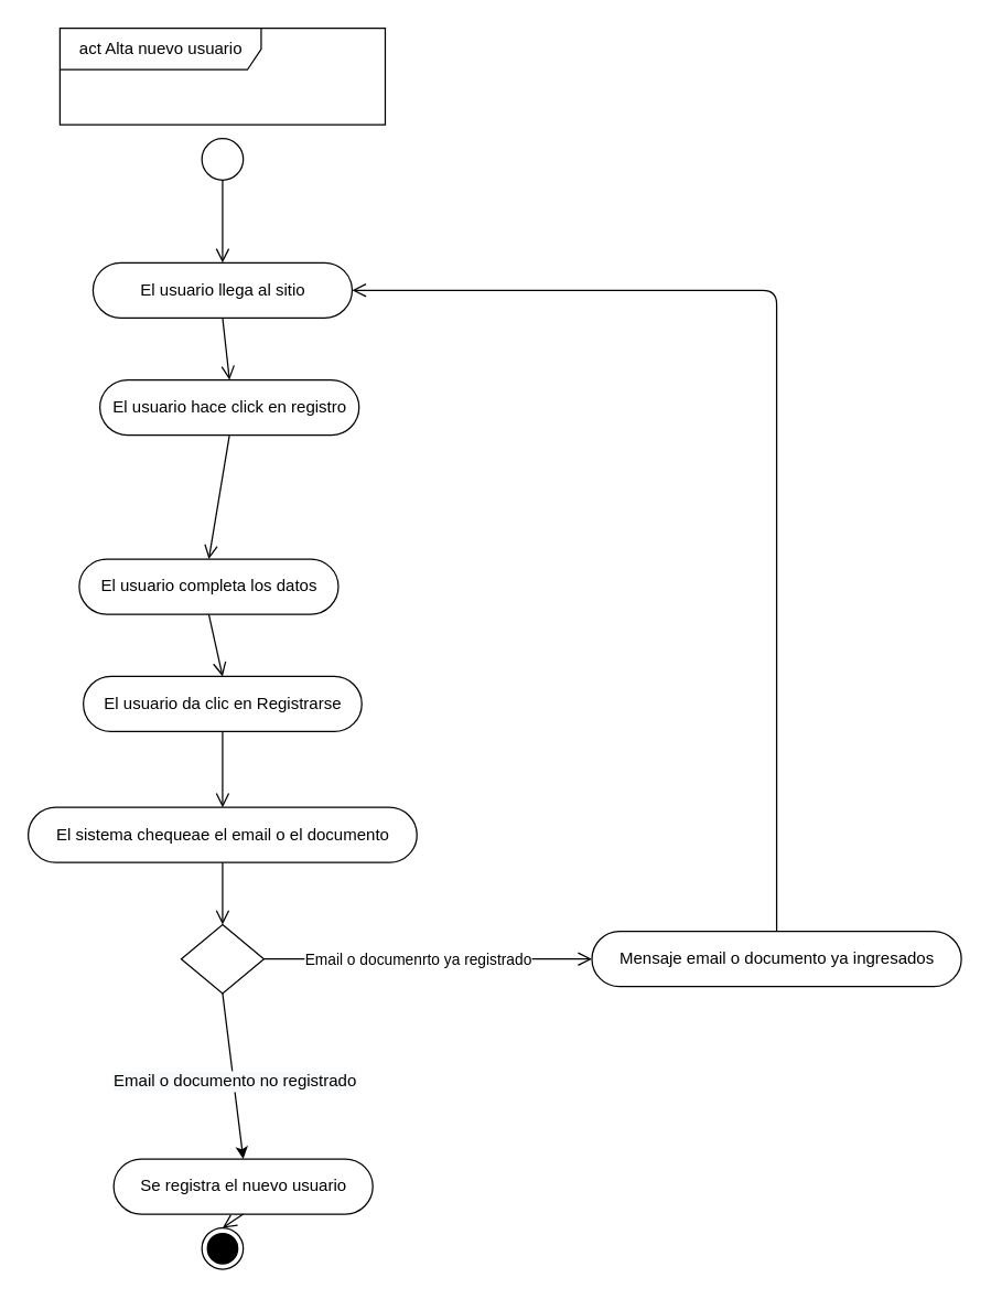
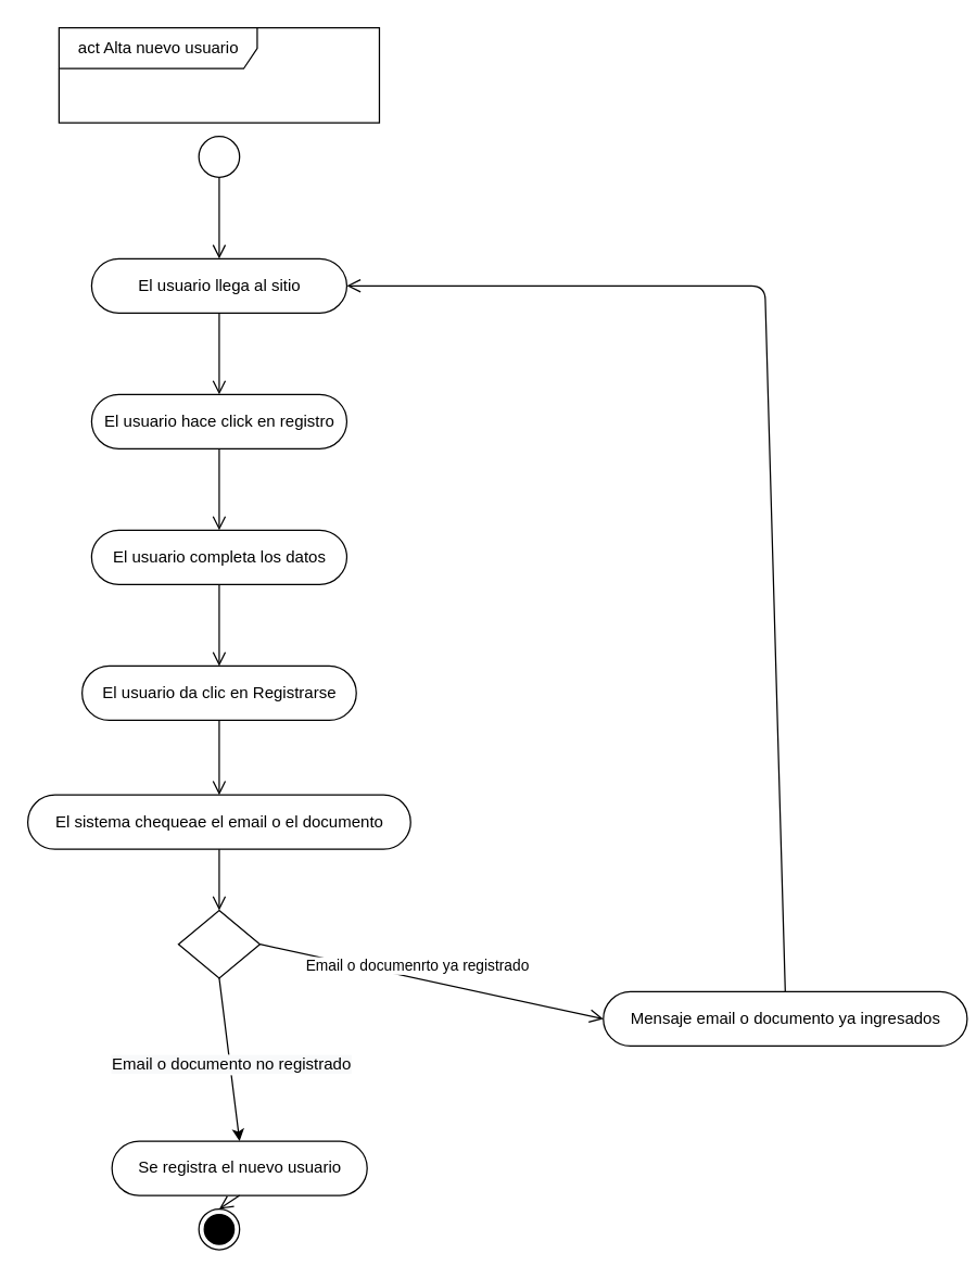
  <mxCell id="0" />
  <mxCell id="1" parent="0" />
  <mxCell id="2" value="" style="ellipse;fillColor=#ffffff;strokeColor=#000000;" vertex="1" parent="1"><mxGeometry x="146" y="100" width="30" height="30" as="geometry" /></mxCell>
  <mxCell id="3" value="act Alta nuevo usuario" style="shape=umlFrame;tabPosition=left;html=1;boundedLbl=1;labelInHeader=1;width=146;height=30;" vertex="1" parent="1"><mxGeometry x="43" y="20" width="236" height="70" as="geometry" /></mxCell>
- <mxCell id="4" value="El usuario hace click en registro" style="html=1;dashed=0;whitespace=wrap;shape=mxgraph.dfd.start" vertex="1" parent="1"><mxGeometry x="72" y="275" width="188" height="40" as="geometry" /></mxCell>
- <mxCell id="5" value="El usuario completa los datos" style="html=1;dashed=0;whitespace=wrap;shape=mxgraph.dfd.start" vertex="1" parent="1"><mxGeometry x="57" y="405" width="188" height="40" as="geometry" /></mxCell>
+ <mxCell id="4" value="El usuario hace click en registro" style="html=1;dashed=0;whitespace=wrap;shape=mxgraph.dfd.start" vertex="1" parent="1"><mxGeometry x="67" y="290" width="188" height="40" as="geometry" /></mxCell>
+ <mxCell id="5" value="El usuario completa los datos" style="html=1;dashed=0;whitespace=wrap;shape=mxgraph.dfd.start" vertex="1" parent="1"><mxGeometry x="67" y="390" width="188" height="40" as="geometry" /></mxCell>
  <mxCell id="6" value="El usuario da clic en Registrarse" style="html=1;dashed=0;whitespace=wrap;shape=mxgraph.dfd.start" vertex="1" parent="1"><mxGeometry x="60" y="490" width="202" height="40" as="geometry" /></mxCell>
  <mxCell id="7" value="El sistema chequeae el email o el documento" style="html=1;dashed=0;whitespace=wrap;shape=mxgraph.dfd.start" vertex="1" parent="1"><mxGeometry x="20" y="585" width="282" height="40" as="geometry" /></mxCell>
  <mxCell id="8" value="" style="shape=rhombus;html=1;dashed=0;whitespace=wrap;perimeter=rhombusPerimeter;" vertex="1" parent="1"><mxGeometry x="131" y="670" width="60" height="50" as="geometry" /></mxCell>
  <mxCell id="9" value="Se registra el nuevo usuario" style="html=1;dashed=0;whitespace=wrap;shape=mxgraph.dfd.start" vertex="1" parent="1"><mxGeometry x="82" y="840" width="188" height="40" as="geometry" /></mxCell>
  <mxCell id="10" value="" style="ellipse;html=1;shape=endState;fillColor=#000000;strokeColor=#000000;" vertex="1" parent="1"><mxGeometry x="146" y="890" width="30" height="30" as="geometry" /></mxCell>
- <mxCell id="11" value="Mensaje email o documento ya ingresados" style="html=1;dashed=0;whitespace=wrap;shape=mxgraph.dfd.start" vertex="1" parent="1"><mxGeometry x="429" y="675" width="268" height="40" as="geometry" /></mxCell>
+ <mxCell id="11" value="Mensaje email o documento ya ingresados" style="html=1;dashed=0;whitespace=wrap;shape=mxgraph.dfd.start" vertex="1" parent="1"><mxGeometry x="444" y="730" width="268" height="40" as="geometry" /></mxCell>
  <mxCell id="12" value="El usuario llega al sitio" style="html=1;dashed=0;whitespace=wrap;shape=mxgraph.dfd.start" vertex="1" parent="1"><mxGeometry x="67" y="190" width="188" height="40" as="geometry" /></mxCell>
  <mxCell id="13" value="" style="endArrow=open;startArrow=none;endFill=0;startFill=0;endSize=8;html=1;verticalAlign=bottom;labelBackgroundColor=none;strokeWidth=1;exitX=0.5;exitY=1;exitDx=0;exitDy=0;entryX=0.5;entryY=0.5;entryDx=0;entryDy=-20;entryPerimeter=0;" edge="1" parent="1" source="2" target="12"><mxGeometry width="160" relative="1" as="geometry"><mxPoint x="279" y="220" as="sourcePoint" /><mxPoint x="439" y="220" as="targetPoint" /></mxGeometry></mxCell>
  <mxCell id="14" value="" style="endArrow=open;startArrow=none;endFill=0;startFill=0;endSize=8;html=1;verticalAlign=bottom;labelBackgroundColor=none;strokeWidth=1;exitX=0.5;exitY=0.5;exitDx=0;exitDy=20;exitPerimeter=0;entryX=0.5;entryY=0.5;entryDx=0;entryDy=-20;entryPerimeter=0;" edge="1" parent="1" source="12" target="4"><mxGeometry width="160" relative="1" as="geometry"><mxPoint x="379" y="290" as="sourcePoint" /><mxPoint x="539" y="290" as="targetPoint" /></mxGeometry></mxCell>
  <mxCell id="15" value="" style="endArrow=open;startArrow=none;endFill=0;startFill=0;endSize=8;html=1;verticalAlign=bottom;labelBackgroundColor=none;strokeWidth=1;exitX=0.5;exitY=0.5;exitDx=0;exitDy=20;exitPerimeter=0;entryX=0.5;entryY=0.5;entryDx=0;entryDy=-20;entryPerimeter=0;" edge="1" parent="1" source="4" target="5"><mxGeometry width="160" relative="1" as="geometry"><mxPoint x="389" y="300" as="sourcePoint" /><mxPoint x="549" y="300" as="targetPoint" /></mxGeometry></mxCell>
  <mxCell id="16" value="" style="endArrow=open;startArrow=none;endFill=0;startFill=0;endSize=8;html=1;verticalAlign=bottom;labelBackgroundColor=none;strokeWidth=1;exitX=0.5;exitY=0.5;exitDx=0;exitDy=20;exitPerimeter=0;entryX=0.5;entryY=0.5;entryDx=0;entryDy=-20;entryPerimeter=0;" edge="1" parent="1" source="5" target="6"><mxGeometry width="160" relative="1" as="geometry"><mxPoint x="399" y="310" as="sourcePoint" /><mxPoint x="559" y="310" as="targetPoint" /></mxGeometry></mxCell>
  <mxCell id="17" value="" style="endArrow=open;startArrow=none;endFill=0;startFill=0;endSize=8;html=1;verticalAlign=bottom;labelBackgroundColor=none;strokeWidth=1;exitX=0.5;exitY=0.5;exitDx=0;exitDy=20;exitPerimeter=0;entryX=0.5;entryY=0.5;entryDx=0;entryDy=-20;entryPerimeter=0;" edge="1" parent="1" source="6" target="7"><mxGeometry width="160" relative="1" as="geometry"><mxPoint x="409" y="320" as="sourcePoint" /><mxPoint x="569" y="320" as="targetPoint" /></mxGeometry></mxCell>
  <mxCell id="18" value="" style="endArrow=open;startArrow=none;endFill=0;startFill=0;endSize=8;html=1;verticalAlign=bottom;labelBackgroundColor=none;strokeWidth=1;exitX=0.5;exitY=0.5;exitDx=0;exitDy=20;exitPerimeter=0;entryX=0.5;entryY=0;entryDx=0;entryDy=0;" edge="1" parent="1" source="7" target="8"><mxGeometry width="160" relative="1" as="geometry"><mxPoint x="349" y="660" as="sourcePoint" /><mxPoint x="509" y="660" as="targetPoint" /></mxGeometry></mxCell>
  <mxCell id="19" value="" style="endArrow=open;startArrow=none;endFill=0;startFill=0;endSize=8;html=1;verticalAlign=bottom;labelBackgroundColor=none;strokeWidth=1;exitX=0.5;exitY=0.5;exitDx=0;exitDy=20;exitPerimeter=0;entryX=0.5;entryY=0;entryDx=0;entryDy=0;" edge="1" parent="1" source="9" target="10"><mxGeometry width="160" relative="1" as="geometry"><mxPoint x="369" y="680" as="sourcePoint" /><mxPoint x="529" y="680" as="targetPoint" /></mxGeometry></mxCell>
  <mxCell id="20" value="" style="endArrow=open;startArrow=none;endFill=0;startFill=0;endSize=8;html=1;verticalAlign=bottom;labelBackgroundColor=none;strokeWidth=1;exitX=1;exitY=0.5;exitDx=0;exitDy=0;entryX=0;entryY=0.5;entryDx=0;entryDy=0;entryPerimeter=0;" edge="1" parent="1" source="8" target="11"><mxGeometry width="160" relative="1" as="geometry"><mxPoint x="379" y="690" as="sourcePoint" /><mxPoint x="539" y="690" as="targetPoint" /></mxGeometry></mxCell>
  <mxCell id="21" value="Email o documenrto ya registrado" style="edgeLabel;html=1;align=center;verticalAlign=middle;resizable=0;points=[];" vertex="1" connectable="0" parent="20"><mxGeometry x="-0.449" y="3" relative="1" as="geometry"><mxPoint x="45" y="3" as="offset" /></mxGeometry></mxCell>
  <mxCell id="22" value="" style="endArrow=open;startArrow=none;endFill=0;startFill=0;endSize=8;html=1;verticalAlign=bottom;labelBackgroundColor=none;strokeWidth=1;exitX=0.5;exitY=0.5;exitDx=0;exitDy=-20;exitPerimeter=0;entryX=1;entryY=0.5;entryDx=0;entryDy=0;entryPerimeter=0;" edge="1" parent="1" source="11" target="12"><mxGeometry width="160" relative="1" as="geometry"><mxPoint x="389" y="700" as="sourcePoint" /><mxPoint x="499" y="460" as="targetPoint" /><Array as="points"><mxPoint x="563" y="210" /></Array></mxGeometry></mxCell>
  <mxCell id="23" value="" style="endArrow=classic;html=1;exitX=0.5;exitY=1;exitDx=0;exitDy=0;entryX=0.5;entryY=0.5;entryDx=0;entryDy=-20;entryPerimeter=0;" edge="1" parent="1" source="8" target="9"><mxGeometry width="50" height="50" relative="1" as="geometry"><mxPoint x="289" y="750" as="sourcePoint" /><mxPoint x="429" y="820" as="targetPoint" /></mxGeometry></mxCell>
  <mxCell id="24" value="&lt;span style=&quot;font-size: 12px ; background-color: rgb(248 , 249 , 250)&quot;&gt;Email o documento no registrado&lt;/span&gt;" style="edgeLabel;html=1;align=center;verticalAlign=middle;resizable=0;points=[];" vertex="1" connectable="0" parent="23"><mxGeometry x="0.503" y="-2" relative="1" as="geometry"><mxPoint x="-1" y="-27" as="offset" /></mxGeometry></mxCell>
